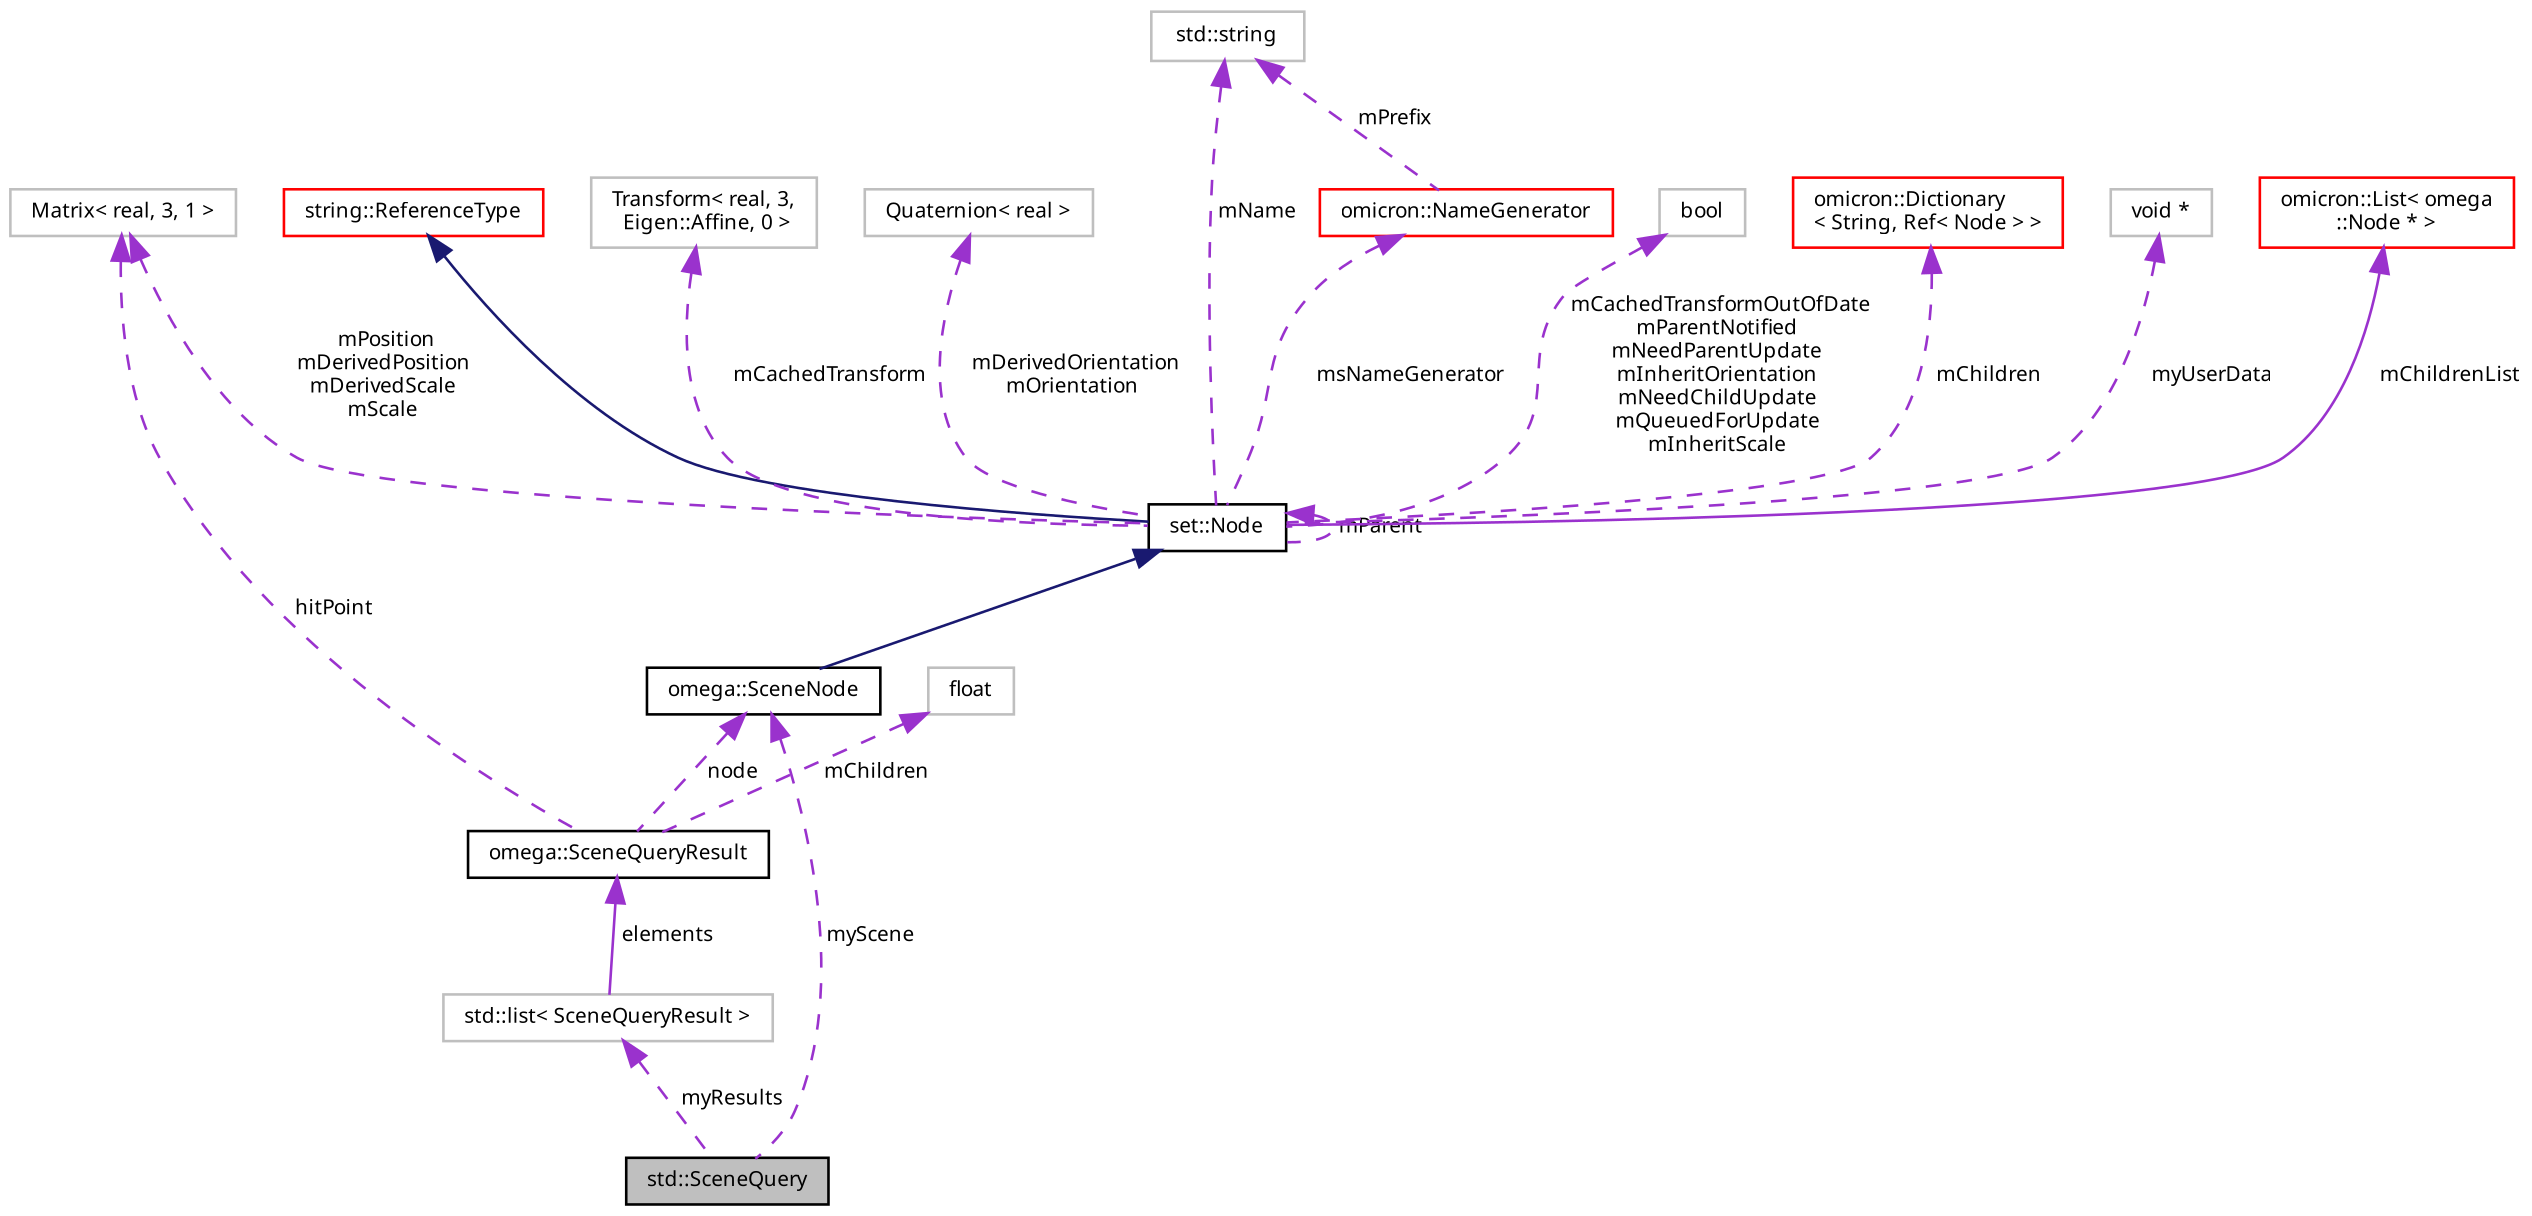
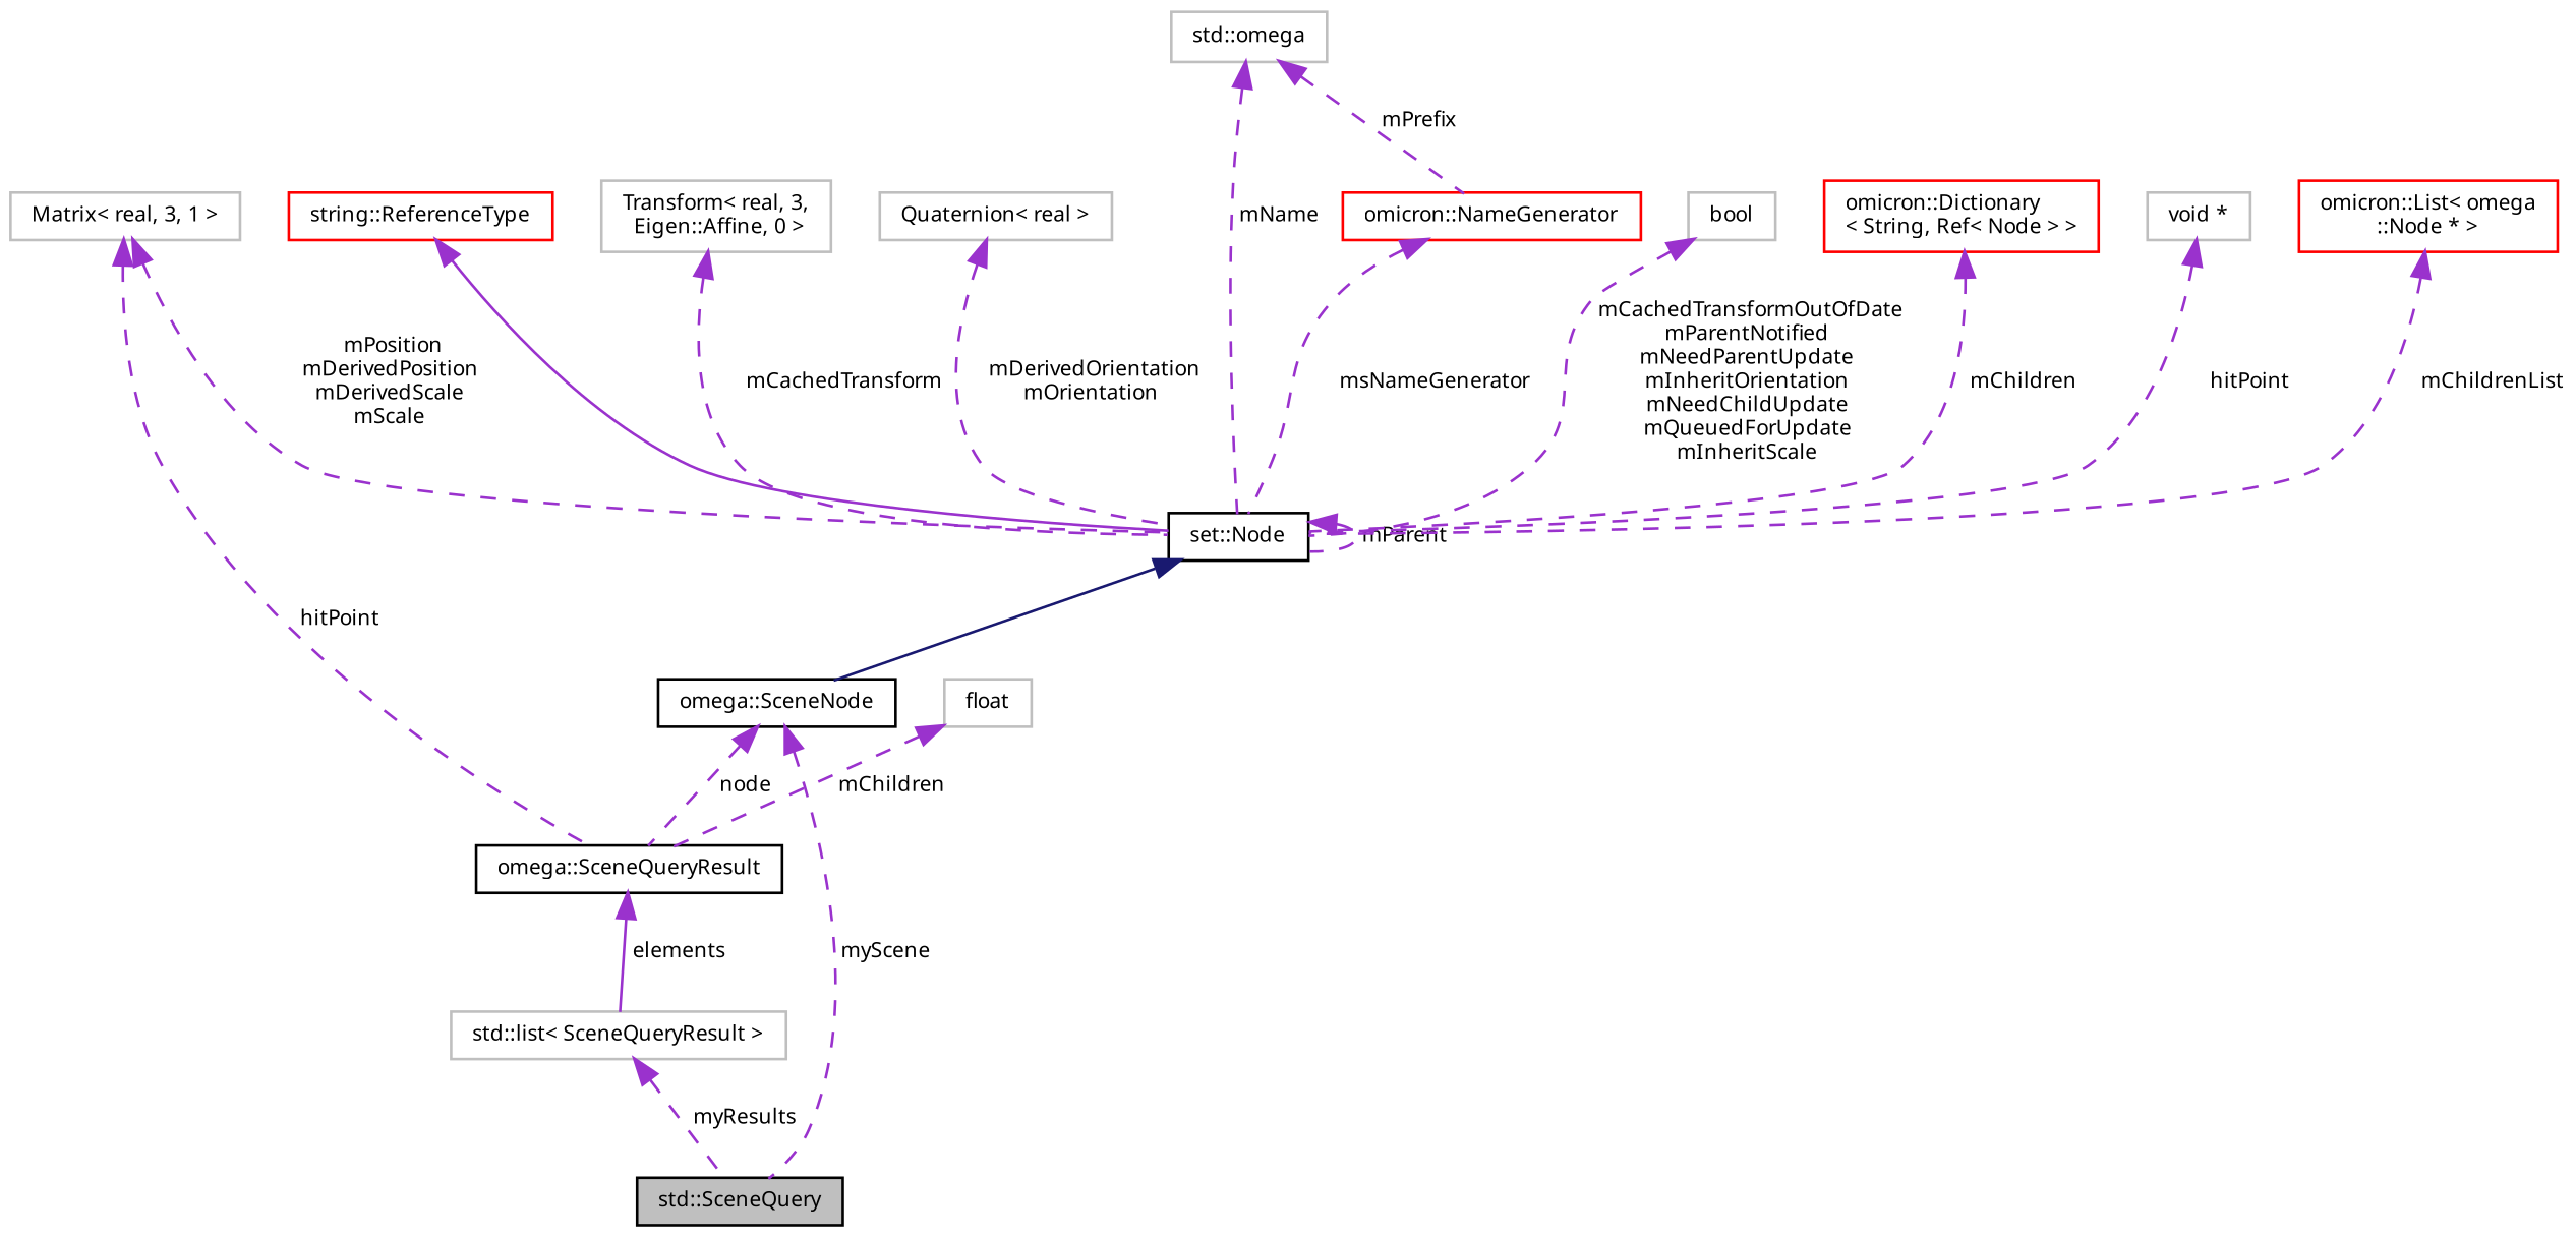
  digraph {
    rankdir=TB
    node [color=grey75 fontname="FreeSans.ttf" fontsize=8 shape=record]
    edge [color=darkorchid3 dir=back fontname="FreeSans.ttf" fontsize=8 labelfontname="FreeSans.ttf" labelfontsize=8 style=dashed]
    n1 [color=black fillcolor=grey75 fontcolor=black height=0.2 label="std::SceneQuery" style=filled width=0.4]
    n2 [color=black height=0.2 label="omega::SceneNode" width=0.4]
    n3 [color=black height=0.2 label="omega::SceneQueryResult" width=0.4]
    n4 [height=0.2 label="std::list\< SceneQueryResult \>" width=0.4]
    n5 [color=black height=0.2 label="set::Node" width=0.4]
    n6 [color=red height=0.2 label="string::ReferenceType" width=0.4]
    n7 [height=0.2 label="Transform\< real, 3,\l Eigen::Affine, 0 \>" width=0.4]
    n8 [height=0.2 label="Quaternion\< real \>" width=0.4]
    n9 [height=0.2 label="Matrix\< real, 3, 1 \>" width=0.4]
    n10 [color=red height=0.2 label="omicron::NameGenerator" width=0.4]
-   n11 [height=0.2 label="std::string" width=0.4]
+   n11 [height=0.2 label="std::omega" width=0.4]
    n12 [height=0.2 label=bool width=0.4]
    n13 [color=red height=0.2 label="omicron::Dictionary\l\< String, Ref\< Node \> \>" width=0.4]
    n14 [height=0.2 label="void *" width=0.4]
    n15 [color=red height=0.2 label="omicron::List\< omega\l::Node * \>" width=0.4]
    n16 [height=0.2 label=float width=0.4]
    n2 -> n1 [label=" myScene"]
    n2 -> n3 [label=" node"]
    n3 -> n4 [label=" elements" style=solid]
    n4 -> n1 [label=" myResults"]
    n5 -> n2 [color=midnightblue style=solid]
    n5 -> n5 [label=" mParent"]
-   n6 -> n5 [color=midnightblue style=solid]
+   n6 -> n5 [style=solid]
    n7 -> n5 [label=" mCachedTransform"]
    n8 -> n5 [label=" mDerivedOrientation\nmOrientation"]
    n9 -> n3 [label=" hitPoint"]
    n9 -> n5 [label=" mPosition\nmDerivedPosition\nmDerivedScale\nmScale"]
    n10 -> n5 [label=" msNameGenerator"]
    n11 -> n5 [label=" mName"]
    n11 -> n10 [label=" mPrefix"]
    n12 -> n5 [label=" mCachedTransformOutOfDate\nmParentNotified\nmNeedParentUpdate\nmInheritOrientation\nmNeedChildUpdate\nmQueuedForUpdate\nmInheritScale"]
    n13 -> n5 [label=" mChildren"]
-   n14 -> n5 [label=" myUserData"]
-   n15 -> n5 [label=" mChildrenList" style=solid]
+   n14 -> n5 [label=" hitPoint"]
+   n15 -> n5 [label=" mChildrenList"]
    n16 -> n3 [label=" mChildren"]
  }
